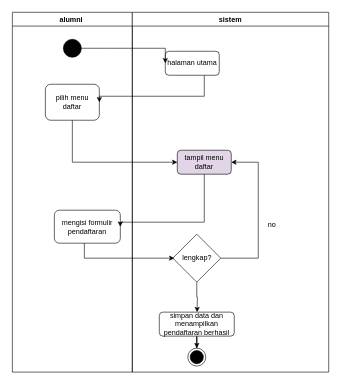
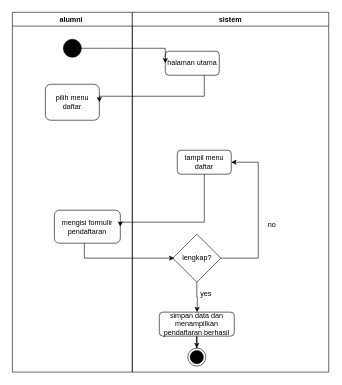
  <mxCell id="0" />
  <mxCell id="1" parent="0" />
  <mxCell id="2" value="alumni " style="swimlane;" parent="1" vertex="1"><mxGeometry x="20" y="20" width="200" height="600" as="geometry" /></mxCell>
  <mxCell id="3" value="" style="ellipse;whiteSpace=wrap;html=1;aspect=fixed;fillColor=#000000;" parent="2" vertex="1"><mxGeometry x="85" y="45" width="30" height="30" as="geometry" /></mxCell>
  <mxCell id="4" value="pilih menu daftar" style="rounded=1;whiteSpace=wrap;html=1;fillColor=#FFFFFF;" parent="2" vertex="1"><mxGeometry x="55" y="120" width="90" height="60" as="geometry" /></mxCell>
  <mxCell id="5" value="mengisi formulir pendaftaran" style="rounded=1;whiteSpace=wrap;html=1;fillColor=#FFFFFF;" parent="2" vertex="1"><mxGeometry x="70" y="330" width="110" height="55" as="geometry" /></mxCell>
  <mxCell id="6" value="sistem" style="swimlane;" parent="1" vertex="1"><mxGeometry x="220" y="20" width="327.5" height="600" as="geometry" /></mxCell>
  <mxCell id="7" value="halaman utama" style="rounded=1;whiteSpace=wrap;html=1;fillColor=#FFFFFF;" parent="6" vertex="1"><mxGeometry x="55" y="65" width="90" height="40" as="geometry" /></mxCell>
- <mxCell id="8" value="tampil menu daftar" style="rounded=1;whiteSpace=wrap;html=1;fillColor=#e1d5e7;" parent="6" vertex="1"><mxGeometry x="75" y="230" width="90" height="40" as="geometry" /></mxCell>
+ <mxCell id="8" value="tampil menu daftar" style="rounded=1;whiteSpace=wrap;html=1;fillColor=#FFFFFF;" parent="6" vertex="1"><mxGeometry x="75" y="230" width="90" height="40" as="geometry" /></mxCell>
  <mxCell id="9" value="" style="edgeStyle=orthogonalEdgeStyle;rounded=0;orthogonalLoop=1;jettySize=auto;html=1;" parent="6" source="10" target="11" edge="1"><mxGeometry relative="1" as="geometry" /></mxCell>
  <mxCell id="10" value="simpan data dan menampilkan pendaftaran berhasil" style="rounded=1;whiteSpace=wrap;html=1;fillColor=#FFFFFF;" parent="6" vertex="1"><mxGeometry x="45" y="500" width="125" height="40" as="geometry" /></mxCell>
  <mxCell id="11" value="" style="ellipse;html=1;shape=endState;fillColor=#000000;strokeColor=#000000;" parent="6" vertex="1"><mxGeometry x="92.5" y="560" width="30" height="30" as="geometry" /></mxCell>
  <mxCell id="12" value="" style="edgeStyle=orthogonalEdgeStyle;rounded=0;orthogonalLoop=1;jettySize=auto;html=1;entryX=1;entryY=0.5;entryDx=0;entryDy=0;" parent="6" source="14" target="8" edge="1"><mxGeometry relative="1" as="geometry"><mxPoint x="217.5" y="410" as="targetPoint" /><Array as="points"><mxPoint x="210" y="410" /><mxPoint x="210" y="250" /></Array></mxGeometry></mxCell>
  <mxCell id="13" value="" style="edgeStyle=orthogonalEdgeStyle;rounded=0;orthogonalLoop=1;jettySize=auto;html=1;" parent="6" source="14" edge="1"><mxGeometry relative="1" as="geometry"><mxPoint x="108" y="500" as="targetPoint" /></mxGeometry></mxCell>
  <mxCell id="14" value="lengkap?" style="rhombus;whiteSpace=wrap;html=1;" parent="6" vertex="1"><mxGeometry x="67.5" y="370" width="80" height="80" as="geometry" /></mxCell>
  <mxCell id="15" style="edgeStyle=orthogonalEdgeStyle;rounded=0;orthogonalLoop=1;jettySize=auto;html=1;exitX=0.5;exitY=1;exitDx=0;exitDy=0;" parent="6" source="10" target="10" edge="1"><mxGeometry relative="1" as="geometry" /></mxCell>
+ <mxCell id="16" value="yes" style="text;html=1;strokeColor=none;fillColor=none;align=center;verticalAlign=middle;whiteSpace=wrap;rounded=0;" parent="6" vertex="1"><mxGeometry x="92.5" y="455" width="60" height="30" as="geometry" /></mxCell>
  <mxCell id="17" value="no" style="text;html=1;strokeColor=none;fillColor=none;align=center;verticalAlign=middle;whiteSpace=wrap;rounded=0;" parent="6" vertex="1"><mxGeometry x="202.5" y="340" width="60" height="30" as="geometry" /></mxCell>
  <mxCell id="18" value="" style="edgeStyle=orthogonalEdgeStyle;rounded=0;orthogonalLoop=1;jettySize=auto;html=1;entryX=0;entryY=0.5;entryDx=0;entryDy=0;" parent="1" source="3" target="7" edge="1"><mxGeometry relative="1" as="geometry"><mxPoint x="170" y="75" as="targetPoint" /><Array as="points"><mxPoint x="180" y="80" /><mxPoint x="180" y="80" /></Array></mxGeometry></mxCell>
  <mxCell id="19" value="" style="edgeStyle=orthogonalEdgeStyle;rounded=0;orthogonalLoop=1;jettySize=auto;html=1;entryX=1;entryY=0.5;entryDx=0;entryDy=0;" parent="1" source="7" target="4" edge="1"><mxGeometry relative="1" as="geometry"><mxPoint x="340" y="160" as="targetPoint" /><Array as="points"><mxPoint x="340" y="160" /></Array></mxGeometry></mxCell>
- <mxCell id="20" value="" style="edgeStyle=orthogonalEdgeStyle;rounded=0;orthogonalLoop=1;jettySize=auto;html=1;entryX=0;entryY=0.5;entryDx=0;entryDy=0;" parent="1" source="4" target="8" edge="1"><mxGeometry relative="1" as="geometry"><Array as="points"><mxPoint x="120" y="270" /></Array></mxGeometry></mxCell>
  <mxCell id="21" value="" style="edgeStyle=orthogonalEdgeStyle;rounded=0;orthogonalLoop=1;jettySize=auto;html=1;entryX=1;entryY=0.5;entryDx=0;entryDy=0;" parent="1" source="8" target="5" edge="1"><mxGeometry relative="1" as="geometry"><mxPoint x="340" y="360" as="targetPoint" /><Array as="points"><mxPoint x="340" y="370" /></Array></mxGeometry></mxCell>
  <mxCell id="22" value="" style="edgeStyle=orthogonalEdgeStyle;rounded=0;orthogonalLoop=1;jettySize=auto;html=1;" parent="1" source="5" edge="1"><mxGeometry relative="1" as="geometry"><mxPoint x="290" y="430" as="targetPoint" /><Array as="points"><mxPoint x="140" y="430" /></Array></mxGeometry></mxCell>
